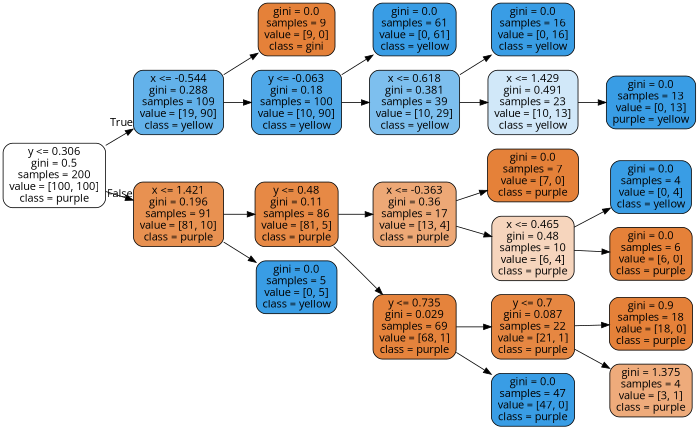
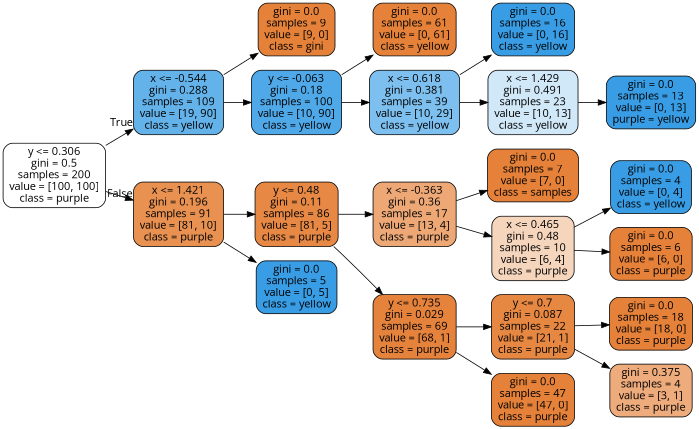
  digraph {
    fontname="Open Sans"
    rankdir=LR
    node [color=black fillcolor="#e58139" fontname="Open Sans" shape=box style="filled, rounded"]
    edge [fontname="Open Sans"]
    n1 [fillcolor="#ffffff" label="y <= 0.306\ngini = 0.5\nsamples = 200\nvalue = [100, 100]\nclass = purple"]
    n2 [fillcolor="#63b2ea" label="x <= -0.544\ngini = 0.288\nsamples = 109\nvalue = [19, 90]\nclass = yellow"]
    n3 [fillcolor="#e89151" label="x <= 1.421\ngini = 0.196\nsamples = 91\nvalue = [81, 10]\nclass = purple"]
    n4 [label="gini = 0.0\nsamples = 9\nvalue = [9, 0]\nclass = gini"]
    n5 [fillcolor="#4fa8e8" label="y <= -0.063\ngini = 0.18\nsamples = 100\nvalue = [10, 90]\nclass = yellow"]
    n6 [fillcolor="#e78945" label="y <= 0.48\ngini = 0.11\nsamples = 86\nvalue = [81, 5]\nclass = purple"]
    n7 [fillcolor="#399de5" label="gini = 0.0\nsamples = 5\nvalue = [0, 5]\nclass = yellow"]
-   n8 [fillcolor="#399de5" label="gini = 0.0\nsamples = 61\nvalue = [0, 61]\nclass = yellow"]
+   n8 [label="gini = 0.0\nsamples = 61\nvalue = [0, 61]\nclass = yellow"]
    n9 [fillcolor="#7dbfee" label="x <= 0.618\ngini = 0.381\nsamples = 39\nvalue = [10, 29]\nclass = yellow"]
    n10 [fillcolor="#399de5" label="gini = 0.0\nsamples = 16\nvalue = [0, 16]\nclass = yellow"]
    n11 [fillcolor="#d1e8f9" label="x <= 1.429\ngini = 0.491\nsamples = 23\nvalue = [10, 13]\nclass = yellow"]
    n12 [fillcolor="#399de5" label="gini = 0.0\nsamples = 13\nvalue = [0, 13]\npurple = yellow"]
    n13 [fillcolor="#eda876" label="x <= -0.363\ngini = 0.36\nsamples = 17\nvalue = [13, 4]\nclass = purple"]
    n14 [fillcolor="#e5833c" label="y <= 0.735\ngini = 0.029\nsamples = 69\nvalue = [68, 1]\nclass = purple"]
-   n15 [label="gini = 0.0\nsamples = 7\nvalue = [7, 0]\nclass = purple"]
+   n15 [label="gini = 0.0\nsamples = 7\nvalue = [7, 0]\nclass = samples"]
    n16 [fillcolor="#f6d5bd" label="x <= 0.465\ngini = 0.48\nsamples = 10\nvalue = [6, 4]\nclass = purple"]
    n17 [fillcolor="#e68742" label="y <= 0.7\ngini = 0.087\nsamples = 22\nvalue = [21, 1]\nclass = purple"]
-   n18 [fillcolor="#399de5" label="gini = 0.0\nsamples = 47\nvalue = [47, 0]\nclass = purple"]
+   n18 [label="gini = 0.0\nsamples = 47\nvalue = [47, 0]\nclass = purple"]
    n19 [fillcolor="#399de5" label="gini = 0.0\nsamples = 4\nvalue = [0, 4]\nclass = yellow"]
    n20 [label="gini = 0.0\nsamples = 6\nvalue = [6, 0]\nclass = purple"]
-   n21 [label="gini = 0.9\nsamples = 18\nvalue = [18, 0]\nclass = purple"]
-   n22 [fillcolor="#eeab7b" label="gini = 1.375\nsamples = 4\nvalue = [3, 1]\nclass = purple"]
+   n21 [label="gini = 0.0\nsamples = 18\nvalue = [18, 0]\nclass = purple"]
+   n22 [fillcolor="#eeab7b" label="gini = 0.375\nsamples = 4\nvalue = [3, 1]\nclass = purple"]
    n1 -> n2 [headlabel=True labelangle=45 labeldistance=2.5]
    n1 -> n3 [headlabel=False labelangle=-45 labeldistance=2.5]
    n2 -> n4
    n2 -> n5
    n3 -> n6
    n3 -> n7
    n5 -> n8
    n5 -> n9
    n6 -> n13
    n6 -> n14
    n9 -> n10
    n9 -> n11
    n11 -> n12
    n13 -> n15
    n13 -> n16
    n14 -> n17
    n14 -> n18
    n16 -> n19
    n16 -> n20
    n17 -> n21
    n17 -> n22
  }
